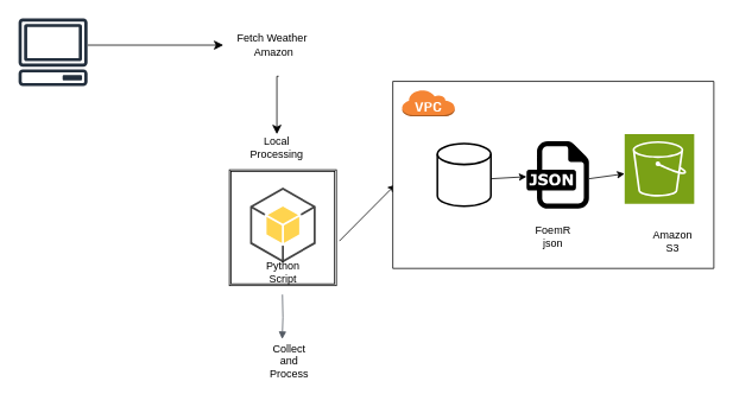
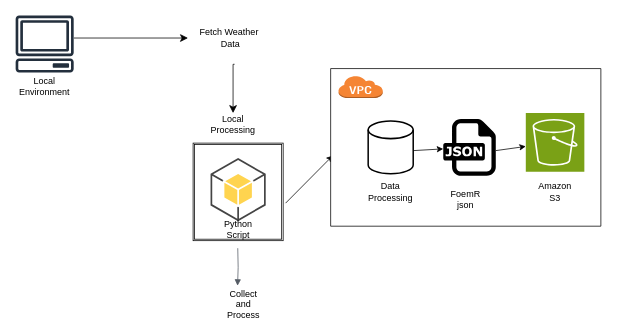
  <mxCell id="0" />
  <mxCell id="1" parent="0" />
  <mxCell id="2" value="" style="sketch=0;outlineConnect=0;fontColor=#232F3E;gradientColor=none;fillColor=#232F3D;strokeColor=none;dashed=0;verticalLabelPosition=bottom;verticalAlign=top;align=center;html=1;fontSize=12;fontStyle=0;aspect=fixed;pointerEvents=1;shape=mxgraph.aws4.client;" vertex="1" parent="1"><mxGeometry x="20" y="20" width="78" height="76" as="geometry" /></mxCell>
- <mxCell id="3" value="Fetch Weather&lt;div&gt;&lt;span style=&quot;background-color: transparent; color: light-dark(rgb(0, 0, 0), rgb(255, 255, 255));&quot;&gt;&amp;nbsp;Amazon&lt;/span&gt;&lt;/div&gt;" style="text;strokeColor=none;align=center;fillColor=none;html=1;verticalAlign=middle;whiteSpace=wrap;rounded=0;" vertex="1" parent="1"><mxGeometry x="250" y="20" width="110" height="60" as="geometry" /></mxCell>
+ <mxCell id="3" value="Fetch Weather&lt;div&gt;&lt;span style=&quot;background-color: transparent; color: light-dark(rgb(0, 0, 0), rgb(255, 255, 255));&quot;&gt;&amp;nbsp;Data&lt;/span&gt;&lt;/div&gt;" style="text;strokeColor=none;align=center;fillColor=none;html=1;verticalAlign=middle;whiteSpace=wrap;rounded=0;" vertex="1" parent="1"><mxGeometry x="250" y="20" width="110" height="60" as="geometry" /></mxCell>
  <mxCell id="4" value="" style="edgeStyle=segmentEdgeStyle;endArrow=classic;html=1;curved=0;rounded=0;endSize=8;startSize=8;" edge="1" parent="1" target="3"><mxGeometry width="50" height="50" relative="1" as="geometry"><mxPoint x="98" y="50" as="sourcePoint" /><mxPoint x="210" y="30" as="targetPoint" /></mxGeometry></mxCell>
  <mxCell id="5" value="" style="edgeStyle=segmentEdgeStyle;endArrow=classic;html=1;curved=0;rounded=0;endSize=8;startSize=8;" edge="1" parent="1"><mxGeometry width="50" height="50" relative="1" as="geometry"><mxPoint x="312" y="85" as="sourcePoint" /><mxPoint x="310" y="150" as="targetPoint" /><Array as="points"><mxPoint x="310" y="85" /></Array></mxGeometry></mxCell>
  <mxCell id="6" value="Text" style="edgeLabel;html=1;align=center;verticalAlign=middle;resizable=0;points=[];" vertex="1" connectable="0" parent="5"><mxGeometry x="-0.94" y="-3" relative="1" as="geometry"><mxPoint x="-7" y="185" as="offset" /></mxGeometry></mxCell>
  <mxCell id="7" value="" style="shape=ext;double=1;rounded=0;whiteSpace=wrap;html=1;" vertex="1" parent="1"><mxGeometry x="256.75" y="190" width="120" height="130" as="geometry" /></mxCell>
  <mxCell id="8" value="" style="outlineConnect=0;dashed=0;verticalLabelPosition=bottom;verticalAlign=top;align=center;html=1;shape=mxgraph.aws3.android;fillColor=#FFD44F;gradientColor=none;" vertex="1" parent="1"><mxGeometry x="280" y="210" width="73.5" height="84" as="geometry" /></mxCell>
  <mxCell id="9" value="Python Script" style="text;strokeColor=none;align=center;fillColor=none;html=1;verticalAlign=middle;whiteSpace=wrap;rounded=0;" vertex="1" parent="1"><mxGeometry x="286.75" y="290" width="60" height="30" as="geometry" /></mxCell>
  <mxCell id="10" value="Local Processing" style="text;strokeColor=none;align=center;fillColor=none;html=1;verticalAlign=middle;whiteSpace=wrap;rounded=0;" vertex="1" parent="1"><mxGeometry x="280" y="150" width="60" height="30" as="geometry" /></mxCell>
  <mxCell id="11" value="" style="edgeStyle=orthogonalEdgeStyle;html=1;endArrow=block;elbow=vertical;startArrow=none;endFill=1;strokeColor=#545B64;rounded=0;" edge="1" parent="1"><mxGeometry width="100" relative="1" as="geometry"><mxPoint x="316.25" y="330" as="sourcePoint" /><mxPoint x="316" y="380" as="targetPoint" /></mxGeometry></mxCell>
  <mxCell id="12" value="Collect and Process" style="text;strokeColor=none;align=center;fillColor=none;html=1;verticalAlign=middle;whiteSpace=wrap;rounded=0;" vertex="1" parent="1"><mxGeometry x="294" y="390" width="60" height="30" as="geometry" /></mxCell>
  <mxCell id="13" value="" style="edgeStyle=none;orthogonalLoop=1;jettySize=auto;html=1;rounded=0;entryX=0.008;entryY=0.552;entryDx=0;entryDy=0;entryPerimeter=0;" edge="1" parent="1" target="14"><mxGeometry width="100" relative="1" as="geometry"><mxPoint x="380" y="270" as="sourcePoint" /><mxPoint x="490" y="180" as="targetPoint" /><Array as="points" /></mxGeometry></mxCell>
  <mxCell id="14" value="" style="verticalLabelPosition=bottom;verticalAlign=top;html=1;shape=mxgraph.basic.rect;fillColor2=none;strokeWidth=1;size=0;indent=5;" vertex="1" parent="1"><mxGeometry x="440" y="90.7" width="360" height="210" as="geometry" /></mxCell>
  <mxCell id="15" value="" style="strokeWidth=2;html=1;shape=mxgraph.flowchart.database;whiteSpace=wrap;" vertex="1" parent="1"><mxGeometry x="490" y="160.7" width="60" height="70" as="geometry" /></mxCell>
  <mxCell id="16" value="" style="sketch=0;points=[[0,0,0],[0.25,0,0],[0.5,0,0],[0.75,0,0],[1,0,0],[0,1,0],[0.25,1,0],[0.5,1,0],[0.75,1,0],[1,1,0],[0,0.25,0],[0,0.5,0],[0,0.75,0],[1,0.25,0],[1,0.5,0],[1,0.75,0]];outlineConnect=0;fontColor=#232F3E;fillColor=#7AA116;strokeColor=#ffffff;dashed=0;verticalLabelPosition=bottom;verticalAlign=top;align=center;html=1;fontSize=12;fontStyle=0;aspect=fixed;shape=mxgraph.aws4.resourceIcon;resIcon=mxgraph.aws4.s3;" vertex="1" parent="1"><mxGeometry x="700" y="150" width="78" height="78" as="geometry" /></mxCell>
  <mxCell id="17" value="" style="endArrow=classic;html=1;rounded=0;" edge="1" parent="1" target="18"><mxGeometry width="50" height="50" relative="1" as="geometry"><mxPoint x="590" y="201.99" as="sourcePoint" /><mxPoint x="630" y="201.99" as="targetPoint" /><Array as="points" /></mxGeometry></mxCell>
  <mxCell id="18" value="" style="dashed=0;outlineConnect=0;html=1;align=center;labelPosition=center;verticalLabelPosition=bottom;verticalAlign=top;shape=mxgraph.weblogos.json" vertex="1" parent="1"><mxGeometry x="590" y="157.8" width="70" height="75.8" as="geometry" /></mxCell>
+ <mxCell id="19" value="Data Processing" style="text;strokeColor=none;align=center;fillColor=none;html=1;verticalAlign=middle;whiteSpace=wrap;rounded=0;" vertex="1" parent="1"><mxGeometry x="490" y="240" width="60" height="30" as="geometry" /></mxCell>
  <mxCell id="20" value="FoemR json" style="text;strokeColor=none;align=center;fillColor=none;html=1;verticalAlign=middle;whiteSpace=wrap;rounded=0;" vertex="1" parent="1"><mxGeometry x="590" y="250" width="60" height="30" as="geometry" /></mxCell>
- <mxCell id="21" value="Amazon S3" style="text;strokeColor=none;align=center;fillColor=none;html=1;verticalAlign=middle;whiteSpace=wrap;rounded=0;" vertex="1" parent="1"><mxGeometry x="724" y="255" width="60" height="30" as="geometry" /></mxCell>
+ <mxCell id="21" value="Amazon S3" style="text;strokeColor=none;align=center;fillColor=none;html=1;verticalAlign=middle;whiteSpace=wrap;rounded=0;" vertex="1" parent="1"><mxGeometry x="709" y="240" width="60" height="30" as="geometry" /></mxCell>
  <mxCell id="22" value="" style="outlineConnect=0;dashed=0;verticalLabelPosition=bottom;verticalAlign=top;align=center;html=1;shape=mxgraph.aws3.virtual_private_cloud;fillColor=#F58534;gradientColor=none;" vertex="1" parent="1"><mxGeometry x="450" y="100" width="59.5" height="30" as="geometry" /></mxCell>
+ <mxCell id="23" value="Local Environment" style="text;strokeColor=none;align=center;fillColor=none;html=1;verticalAlign=middle;whiteSpace=wrap;rounded=0;" vertex="1" parent="1"><mxGeometry x="29" y="100" width="60" height="30" as="geometry" /></mxCell>
  <mxCell id="24" value="" style="endArrow=classic;html=1;rounded=0;" edge="1" parent="1" target="18"><mxGeometry width="50" height="50" relative="1" as="geometry"><mxPoint x="550" y="200" as="sourcePoint" /><mxPoint x="600" y="150" as="targetPoint" /></mxGeometry></mxCell>
  <mxCell id="25" value="" style="endArrow=classic;html=1;rounded=0;" edge="1" parent="1" target="16"><mxGeometry width="50" height="50" relative="1" as="geometry"><mxPoint x="660" y="200" as="sourcePoint" /><mxPoint x="710" y="150" as="targetPoint" /></mxGeometry></mxCell>
